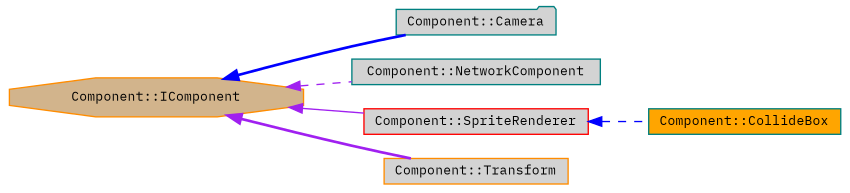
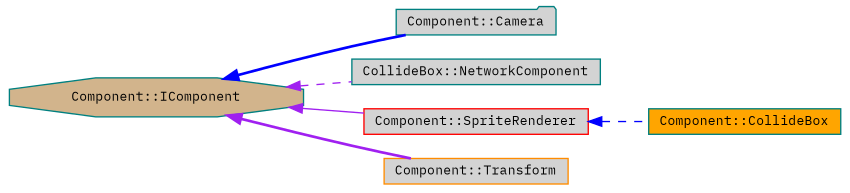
  digraph {
    fontname="IBM Plex Mono"
    rankdir=LR
    node [color=teal fillcolor=lightgrey fontname="IBM Plex Mono" fontsize=10 shape=box style=filled]
    edge [color=purple dir=back fontname="IBM Plex Mono" fontsize=10 labelfontname=Helvetica labelfontsize=10 style=bold]
-   n1 [color=darkorange fillcolor=tan fontcolor=black height=0.2 label="Component::IComponent" shape=octagon width=0.4]
+   n1 [fillcolor=tan fontcolor=black height=0.2 label="Component::IComponent" shape=octagon width=0.4]
    n2 [height=0.2 label="Component::Camera" shape=folder width=0.4]
-   n3 [height=0.2 label="Component::NetworkComponent" width=0.4]
+   n3 [height=0.2 label="CollideBox::NetworkComponent" width=0.4]
    n4 [color=red height=0.2 label="Component::SpriteRenderer" width=0.4]
    n5 [color=darkorange height=0.2 label="Component::Transform" width=0.4]
    n6 [fillcolor=orange height=0.2 label="Component::CollideBox" width=0.4]
    n1 -> n2 [color=blue]
    n1 -> n3 [style=dashed]
    n1 -> n4 [style=solid]
    n1 -> n5
    n4 -> n6 [color=blue style=dashed]
  }
